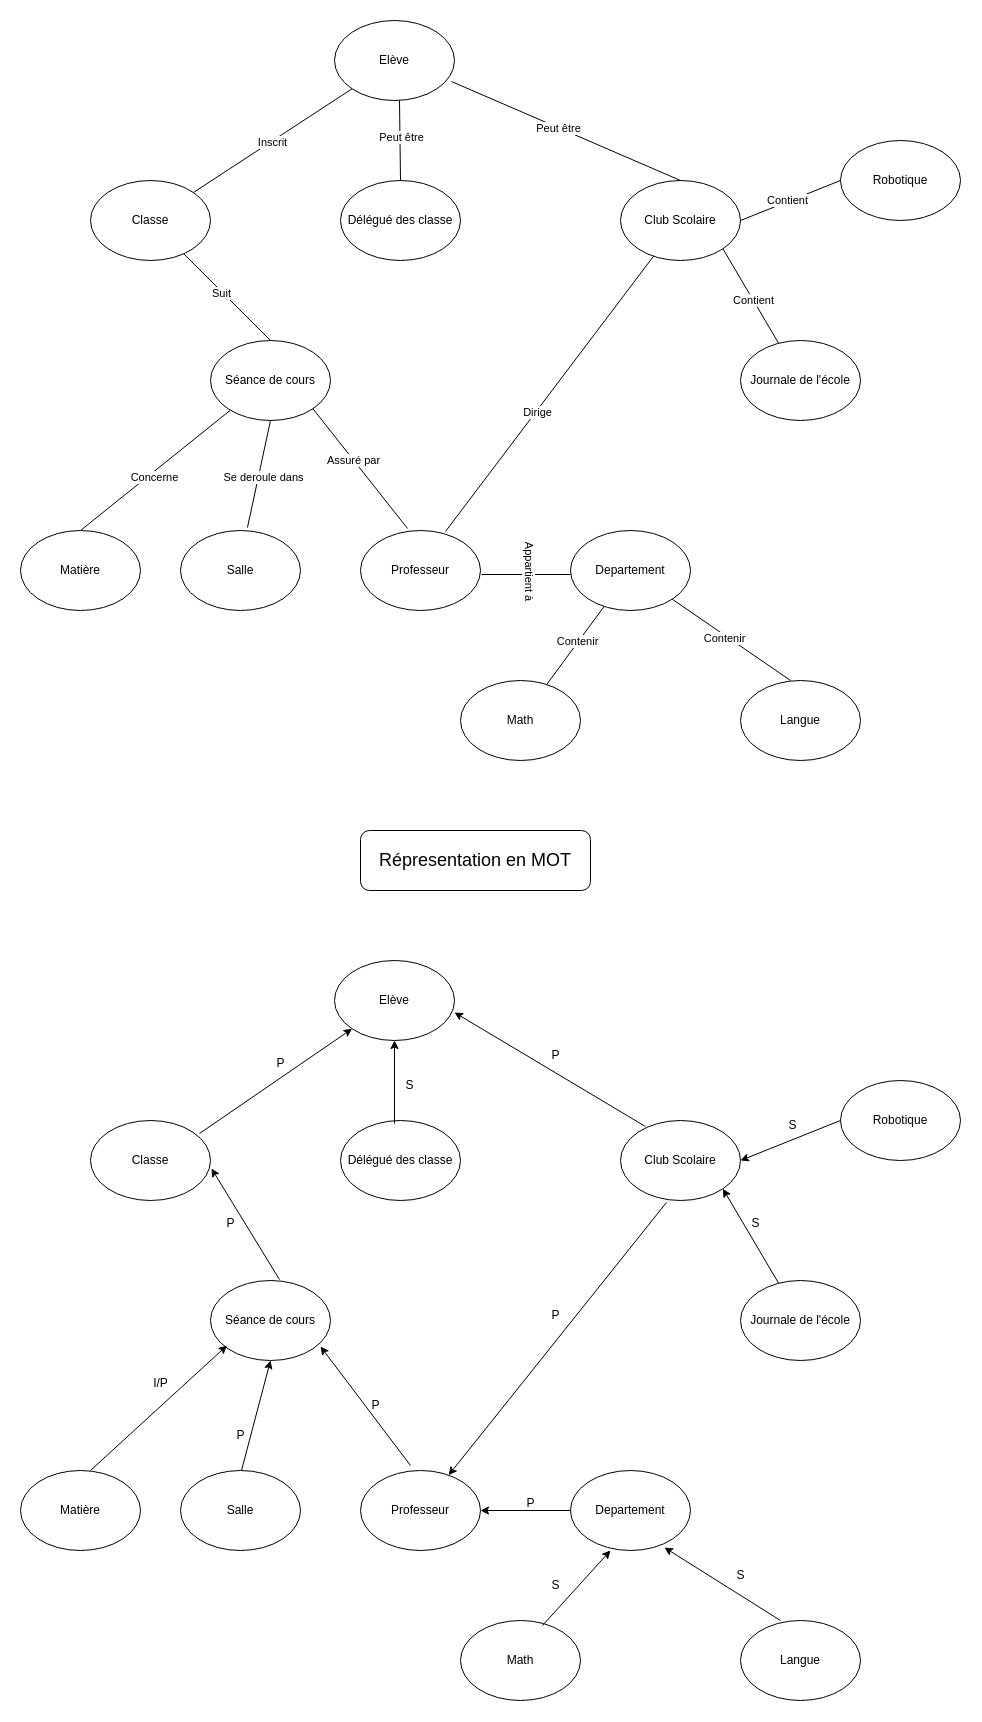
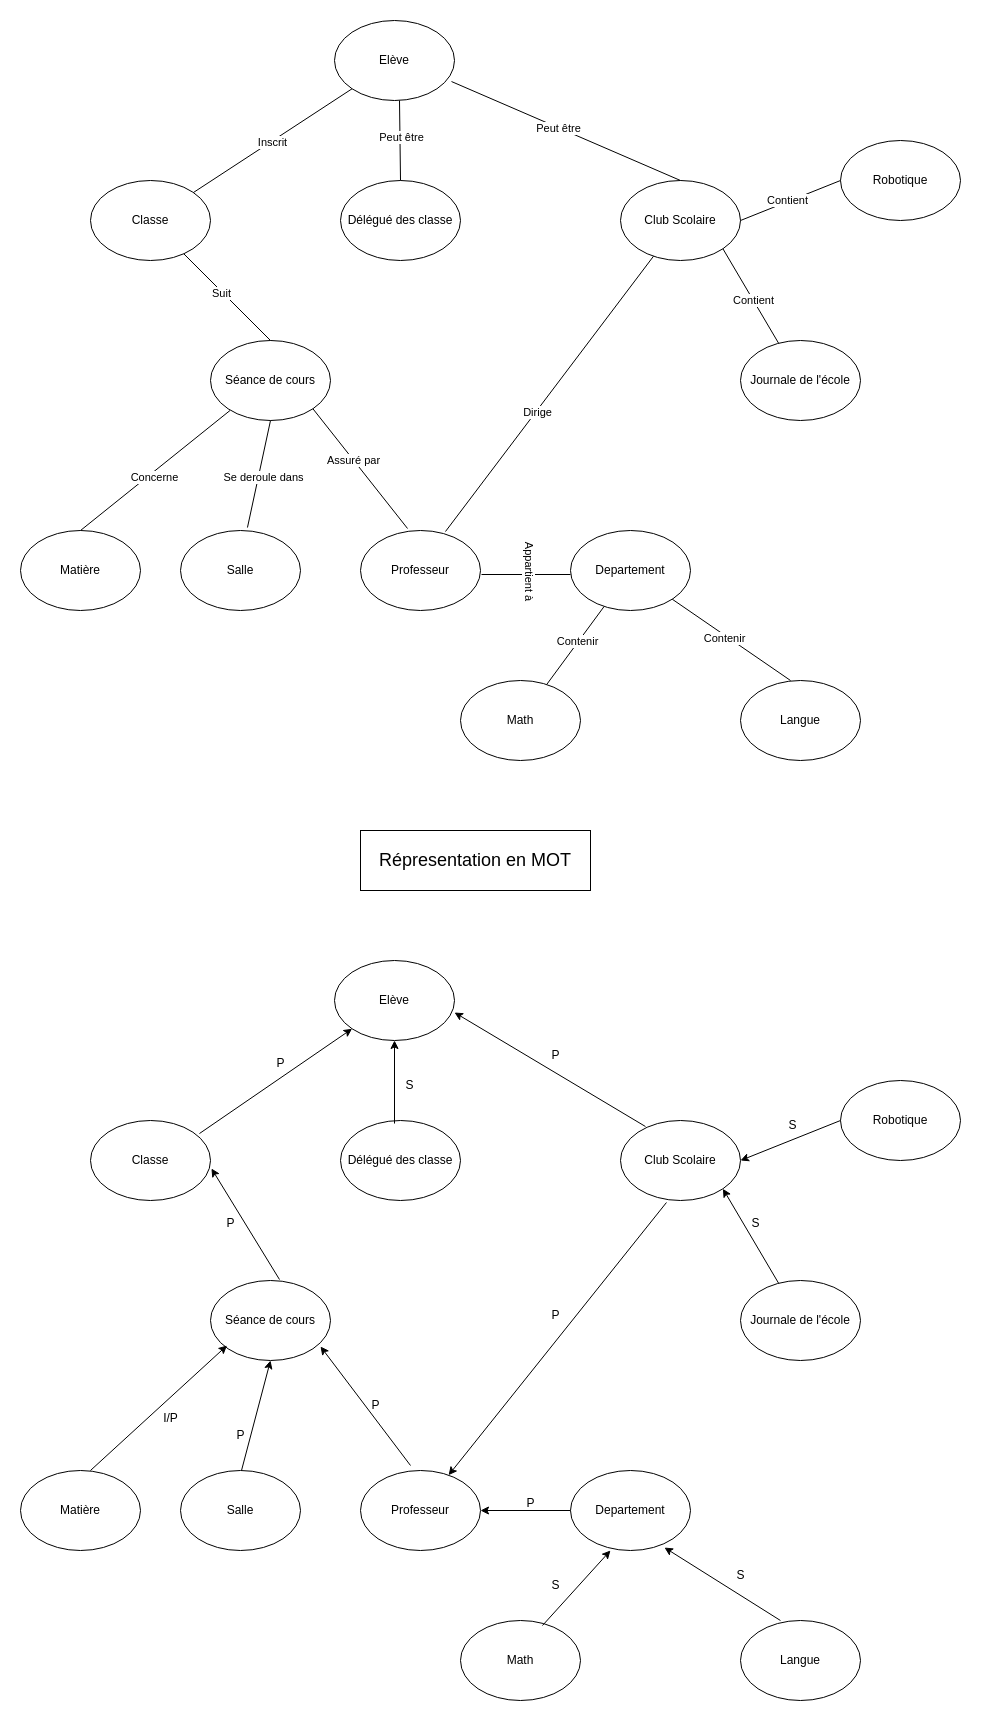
  <mxCell id="0" />
  <mxCell id="1" parent="0" />
  <mxCell id="2" value="Elève" style="ellipse;whiteSpace=wrap;html=1;" parent="1" vertex="1"><mxGeometry x="334" y="20" width="120" height="80" as="geometry" /></mxCell>
  <mxCell id="3" value="Classe" style="ellipse;whiteSpace=wrap;html=1;" parent="1" vertex="1"><mxGeometry x="90" y="180" width="120" height="80" as="geometry" /></mxCell>
  <mxCell id="4" value="Club Scolaire" style="ellipse;whiteSpace=wrap;html=1;" parent="1" vertex="1"><mxGeometry x="620" y="180" width="120" height="80" as="geometry" /></mxCell>
  <mxCell id="5" value="Délégué des classe" style="ellipse;whiteSpace=wrap;html=1;" parent="1" vertex="1"><mxGeometry x="340" y="180" width="120" height="80" as="geometry" /></mxCell>
  <mxCell id="6" value="Journale de l'école" style="ellipse;whiteSpace=wrap;html=1;" parent="1" vertex="1"><mxGeometry x="740" y="340" width="120" height="80" as="geometry" /></mxCell>
  <mxCell id="7" value="Séance de cours" style="ellipse;whiteSpace=wrap;html=1;" parent="1" vertex="1"><mxGeometry x="210" y="340" width="120" height="80" as="geometry" /></mxCell>
  <mxCell id="8" value="Matière" style="ellipse;whiteSpace=wrap;html=1;" parent="1" vertex="1"><mxGeometry x="20" y="530" width="120" height="80" as="geometry" /></mxCell>
  <mxCell id="9" value="Salle" style="ellipse;whiteSpace=wrap;html=1;" parent="1" vertex="1"><mxGeometry x="180" y="530" width="120" height="80" as="geometry" /></mxCell>
  <mxCell id="10" value="Professeur" style="ellipse;whiteSpace=wrap;html=1;" parent="1" vertex="1"><mxGeometry x="360" y="530" width="120" height="80" as="geometry" /></mxCell>
  <mxCell id="11" value="" style="endArrow=none;html=1;rounded=0;entryX=0;entryY=1;entryDx=0;entryDy=0;" parent="1" source="3" target="2" edge="1"><mxGeometry width="50" height="50" relative="1" as="geometry"><mxPoint x="260" y="170" as="sourcePoint" /><mxPoint x="310" y="120" as="targetPoint" /></mxGeometry></mxCell>
  <mxCell id="12" value="Inscrit" style="edgeLabel;html=1;align=center;verticalAlign=middle;resizable=0;points=[];" parent="11" vertex="1" connectable="0"><mxGeometry x="-0.022" y="-1" relative="1" as="geometry"><mxPoint as="offset" /></mxGeometry></mxCell>
  <mxCell id="13" value="" style="endArrow=none;html=1;rounded=0;entryX=0;entryY=1;entryDx=0;entryDy=0;exitX=0.5;exitY=0;exitDx=0;exitDy=0;" parent="1" source="5" edge="1"><mxGeometry width="50" height="50" relative="1" as="geometry"><mxPoint x="240" y="204" as="sourcePoint" /><mxPoint x="399" y="100" as="targetPoint" /></mxGeometry></mxCell>
  <mxCell id="14" value="Peut être" style="edgeLabel;html=1;align=center;verticalAlign=middle;resizable=0;points=[];" parent="13" vertex="1" connectable="0"><mxGeometry x="0.075" y="-1" relative="1" as="geometry"><mxPoint as="offset" /></mxGeometry></mxCell>
  <mxCell id="15" value="" style="endArrow=none;html=1;rounded=0;entryX=0.975;entryY=0.763;entryDx=0;entryDy=0;entryPerimeter=0;" parent="1" target="2" edge="1"><mxGeometry width="50" height="50" relative="1" as="geometry"><mxPoint x="680" y="180" as="sourcePoint" /><mxPoint x="839" y="76" as="targetPoint" /></mxGeometry></mxCell>
  <mxCell id="16" value="Peut être" style="edgeLabel;html=1;align=center;verticalAlign=middle;resizable=0;points=[];" parent="15" vertex="1" connectable="0"><mxGeometry x="0.066" relative="1" as="geometry"><mxPoint as="offset" /></mxGeometry></mxCell>
  <mxCell id="17" value="" style="endArrow=none;html=1;rounded=0;entryX=0.5;entryY=0;entryDx=0;entryDy=0;" parent="1" source="3" target="7" edge="1"><mxGeometry width="50" height="50" relative="1" as="geometry"><mxPoint x="223" y="222" as="sourcePoint" /><mxPoint x="382" y="118" as="targetPoint" /></mxGeometry></mxCell>
  <mxCell id="18" value="Suit" style="edgeLabel;html=1;align=center;verticalAlign=middle;resizable=0;points=[];" parent="17" vertex="1" connectable="0"><mxGeometry x="-0.13" y="-1" relative="1" as="geometry"><mxPoint y="1" as="offset" /></mxGeometry></mxCell>
  <mxCell id="19" value="" style="endArrow=none;html=1;rounded=0;entryX=0;entryY=1;entryDx=0;entryDy=0;exitX=0.5;exitY=0;exitDx=0;exitDy=0;" parent="1" source="8" edge="1"><mxGeometry width="50" height="50" relative="1" as="geometry"><mxPoint x="70.5" y="514" as="sourcePoint" /><mxPoint x="229.5" y="410" as="targetPoint" /></mxGeometry></mxCell>
  <mxCell id="20" value="Concerne" style="edgeLabel;html=1;align=center;verticalAlign=middle;resizable=0;points=[];" parent="19" vertex="1" connectable="0"><mxGeometry x="-0.053" y="-4" relative="1" as="geometry"><mxPoint as="offset" /></mxGeometry></mxCell>
  <mxCell id="21" value="" style="endArrow=none;html=1;rounded=0;entryX=0.5;entryY=1;entryDx=0;entryDy=0;exitX=0.558;exitY=-0.037;exitDx=0;exitDy=0;exitPerimeter=0;" parent="1" source="9" target="7" edge="1"><mxGeometry width="50" height="50" relative="1" as="geometry"><mxPoint x="210" y="514" as="sourcePoint" /><mxPoint x="369" y="410" as="targetPoint" /></mxGeometry></mxCell>
  <mxCell id="22" value="Se deroule dans" style="edgeLabel;html=1;align=center;verticalAlign=middle;resizable=0;points=[];" parent="21" vertex="1" connectable="0"><mxGeometry x="-0.031" y="-4" relative="1" as="geometry"><mxPoint as="offset" /></mxGeometry></mxCell>
  <mxCell id="23" value="" style="endArrow=none;html=1;rounded=0;entryX=0.392;entryY=-0.025;entryDx=0;entryDy=0;exitX=1;exitY=1;exitDx=0;exitDy=0;entryPerimeter=0;" parent="1" source="7" target="10" edge="1"><mxGeometry width="50" height="50" relative="1" as="geometry"><mxPoint x="340.5" y="484" as="sourcePoint" /><mxPoint x="499.5" y="380" as="targetPoint" /></mxGeometry></mxCell>
  <mxCell id="24" value="Assuré par" style="edgeLabel;html=1;align=center;verticalAlign=middle;resizable=0;points=[];" parent="23" vertex="1" connectable="0"><mxGeometry x="-0.149" relative="1" as="geometry"><mxPoint as="offset" /></mxGeometry></mxCell>
  <mxCell id="25" value="Departement" style="ellipse;whiteSpace=wrap;html=1;" parent="1" vertex="1"><mxGeometry x="570" y="530" width="120" height="80" as="geometry" /></mxCell>
  <mxCell id="26" value="Langue" style="ellipse;whiteSpace=wrap;html=1;" parent="1" vertex="1"><mxGeometry x="740" y="680" width="120" height="80" as="geometry" /></mxCell>
  <mxCell id="27" value="Math" style="ellipse;whiteSpace=wrap;html=1;" parent="1" vertex="1"><mxGeometry x="460" y="680" width="120" height="80" as="geometry" /></mxCell>
  <mxCell id="28" value="" style="endArrow=none;html=1;rounded=0;" parent="1" source="27" target="25" edge="1"><mxGeometry width="50" height="50" relative="1" as="geometry"><mxPoint x="250" y="750" as="sourcePoint" /><mxPoint x="374.143" y="735.795" as="targetPoint" /></mxGeometry></mxCell>
  <mxCell id="29" value="Contenir" style="edgeLabel;html=1;align=center;verticalAlign=middle;resizable=0;points=[];" parent="28" vertex="1" connectable="0"><mxGeometry x="0.091" y="1" relative="1" as="geometry"><mxPoint as="offset" /></mxGeometry></mxCell>
  <mxCell id="30" value="" style="endArrow=none;html=1;rounded=0;exitX=0.417;exitY=0;exitDx=0;exitDy=0;exitPerimeter=0;" parent="1" source="26" target="25" edge="1"><mxGeometry width="50" height="50" relative="1" as="geometry"><mxPoint x="600.5" y="760" as="sourcePoint" /><mxPoint x="480" y="720" as="targetPoint" /></mxGeometry></mxCell>
  <mxCell id="31" value="Contenir" style="edgeLabel;html=1;align=center;verticalAlign=middle;resizable=0;points=[];" parent="30" vertex="1" connectable="0"><mxGeometry x="0.109" y="3" relative="1" as="geometry"><mxPoint x="1" as="offset" /></mxGeometry></mxCell>
  <mxCell id="32" value="" style="endArrow=none;html=1;rounded=0;" parent="1" edge="1"><mxGeometry width="50" height="50" relative="1" as="geometry"><mxPoint x="481" y="574" as="sourcePoint" /><mxPoint x="570" y="574" as="targetPoint" /></mxGeometry></mxCell>
  <mxCell id="33" value="Appartient à" style="edgeLabel;html=1;align=center;verticalAlign=middle;resizable=0;points=[];rotation=90;" parent="32" vertex="1" connectable="0"><mxGeometry x="-0.258" y="-1" relative="1" as="geometry"><mxPoint x="16" y="-5" as="offset" /></mxGeometry></mxCell>
  <mxCell id="34" value="" style="endArrow=none;html=1;rounded=0;exitX=0.708;exitY=0.013;exitDx=0;exitDy=0;exitPerimeter=0;" parent="1" source="10" target="4" edge="1"><mxGeometry width="50" height="50" relative="1" as="geometry"><mxPoint x="440" y="534" as="sourcePoint" /><mxPoint x="599" y="430" as="targetPoint" /></mxGeometry></mxCell>
  <mxCell id="35" value="Dirige" style="edgeLabel;html=1;align=center;verticalAlign=middle;resizable=0;points=[];" parent="34" vertex="1" connectable="0"><mxGeometry x="-0.132" y="-1" relative="1" as="geometry"><mxPoint as="offset" /></mxGeometry></mxCell>
  <mxCell id="36" value="Robotique" style="ellipse;whiteSpace=wrap;html=1;" parent="1" vertex="1"><mxGeometry x="840" y="140" width="120" height="80" as="geometry" /></mxCell>
  <mxCell id="37" value="" style="endArrow=none;html=1;rounded=0;entryX=1;entryY=1;entryDx=0;entryDy=0;" parent="1" source="6" target="4" edge="1"><mxGeometry width="50" height="50" relative="1" as="geometry"><mxPoint x="600" y="374" as="sourcePoint" /><mxPoint x="759" y="270" as="targetPoint" /></mxGeometry></mxCell>
  <mxCell id="38" value="Contient" style="edgeLabel;html=1;align=center;verticalAlign=middle;resizable=0;points=[];" parent="37" vertex="1" connectable="0"><mxGeometry x="-0.096" relative="1" as="geometry"><mxPoint as="offset" /></mxGeometry></mxCell>
  <mxCell id="39" value="" style="endArrow=none;html=1;rounded=0;entryX=0;entryY=0.5;entryDx=0;entryDy=0;" parent="1" target="36" edge="1"><mxGeometry width="50" height="50" relative="1" as="geometry"><mxPoint x="740" y="220" as="sourcePoint" /><mxPoint x="899" y="116" as="targetPoint" /></mxGeometry></mxCell>
  <mxCell id="40" value="Contient" style="edgeLabel;html=1;align=center;verticalAlign=middle;resizable=0;points=[];" parent="39" vertex="1" connectable="0"><mxGeometry x="-0.045" y="2" relative="1" as="geometry"><mxPoint as="offset" /></mxGeometry></mxCell>
- <mxCell id="41" value="&lt;font style=&quot;font-size: 18px;&quot;&gt;Répresentation en MOT&lt;/font&gt;" style="rounded=1;whiteSpace=wrap;html=1;" parent="1" vertex="1"><mxGeometry x="360" y="830" width="230" height="60" as="geometry" /></mxCell>
+ <mxCell id="41" value="&lt;font style=&quot;font-size: 18px;&quot;&gt;Répresentation en MOT&lt;/font&gt;" style="whiteSpace=wrap;html=1;rounded=0;" parent="1" vertex="1"><mxGeometry x="360" y="830" width="230" height="60" as="geometry" /></mxCell>
  <mxCell id="42" value="Elève" style="ellipse;whiteSpace=wrap;html=1;" parent="1" vertex="1"><mxGeometry x="334" y="960" width="120" height="80" as="geometry" /></mxCell>
  <mxCell id="43" value="Classe" style="ellipse;whiteSpace=wrap;html=1;" parent="1" vertex="1"><mxGeometry x="90" y="1120" width="120" height="80" as="geometry" /></mxCell>
  <mxCell id="44" value="Club Scolaire" style="ellipse;whiteSpace=wrap;html=1;" parent="1" vertex="1"><mxGeometry x="620" y="1120" width="120" height="80" as="geometry" /></mxCell>
  <mxCell id="45" value="Délégué des classe" style="ellipse;whiteSpace=wrap;html=1;" parent="1" vertex="1"><mxGeometry x="340" y="1120" width="120" height="80" as="geometry" /></mxCell>
  <mxCell id="46" value="Journale de l'école" style="ellipse;whiteSpace=wrap;html=1;" parent="1" vertex="1"><mxGeometry x="740" y="1280" width="120" height="80" as="geometry" /></mxCell>
  <mxCell id="47" value="Séance de cours" style="ellipse;whiteSpace=wrap;html=1;" parent="1" vertex="1"><mxGeometry x="210" y="1280" width="120" height="80" as="geometry" /></mxCell>
  <mxCell id="48" value="Matière" style="ellipse;whiteSpace=wrap;html=1;" parent="1" vertex="1"><mxGeometry x="20" y="1470" width="120" height="80" as="geometry" /></mxCell>
  <mxCell id="49" value="Salle" style="ellipse;whiteSpace=wrap;html=1;" parent="1" vertex="1"><mxGeometry x="180" y="1470" width="120" height="80" as="geometry" /></mxCell>
  <mxCell id="50" value="Professeur" style="ellipse;whiteSpace=wrap;html=1;" parent="1" vertex="1"><mxGeometry x="360" y="1470" width="120" height="80" as="geometry" /></mxCell>
  <mxCell id="51" value="Departement" style="ellipse;whiteSpace=wrap;html=1;" parent="1" vertex="1"><mxGeometry x="570" y="1470" width="120" height="80" as="geometry" /></mxCell>
  <mxCell id="52" value="Langue" style="ellipse;whiteSpace=wrap;html=1;" parent="1" vertex="1"><mxGeometry x="740" y="1620" width="120" height="80" as="geometry" /></mxCell>
  <mxCell id="53" value="Math" style="ellipse;whiteSpace=wrap;html=1;" parent="1" vertex="1"><mxGeometry x="460" y="1620" width="120" height="80" as="geometry" /></mxCell>
  <mxCell id="54" value="Robotique" style="ellipse;whiteSpace=wrap;html=1;" parent="1" vertex="1"><mxGeometry x="840" y="1080" width="120" height="80" as="geometry" /></mxCell>
  <mxCell id="55" value="S" style="text;html=1;align=center;verticalAlign=middle;resizable=0;points=[];autosize=1;strokeColor=none;fillColor=none;" parent="1" vertex="1"><mxGeometry x="777" y="1110" width="30" height="30" as="geometry" /></mxCell>
  <mxCell id="56" value="S" style="text;html=1;align=center;verticalAlign=middle;resizable=0;points=[];autosize=1;strokeColor=none;fillColor=none;" parent="1" vertex="1"><mxGeometry x="725" y="1560" width="30" height="30" as="geometry" /></mxCell>
  <mxCell id="57" value="S" style="text;html=1;align=center;verticalAlign=middle;resizable=0;points=[];autosize=1;strokeColor=none;fillColor=none;" parent="1" vertex="1"><mxGeometry x="540" y="1570" width="30" height="30" as="geometry" /></mxCell>
  <mxCell id="58" value="S" style="text;html=1;align=center;verticalAlign=middle;resizable=0;points=[];autosize=1;strokeColor=none;fillColor=none;" parent="1" vertex="1"><mxGeometry x="740" y="1208" width="30" height="30" as="geometry" /></mxCell>
  <mxCell id="59" value="S" style="text;html=1;align=center;verticalAlign=middle;resizable=0;points=[];autosize=1;strokeColor=none;fillColor=none;" parent="1" vertex="1"><mxGeometry x="394" y="1070" width="30" height="30" as="geometry" /></mxCell>
  <mxCell id="60" value="P" style="text;html=1;align=center;verticalAlign=middle;resizable=0;points=[];autosize=1;strokeColor=none;fillColor=none;" parent="1" vertex="1"><mxGeometry x="540" y="1300" width="30" height="30" as="geometry" /></mxCell>
  <mxCell id="61" value="P" style="text;html=1;align=center;verticalAlign=middle;resizable=0;points=[];autosize=1;strokeColor=none;fillColor=none;" parent="1" vertex="1"><mxGeometry x="515" y="1488" width="30" height="30" as="geometry" /></mxCell>
- <mxCell id="62" value="I/P" style="text;html=1;align=center;verticalAlign=middle;resizable=0;points=[];autosize=1;strokeColor=none;fillColor=none;" parent="1" vertex="1"><mxGeometry x="140" y="1368" width="40" height="30" as="geometry" /></mxCell>
+ <mxCell id="62" value="I/P" style="text;html=1;align=center;verticalAlign=middle;resizable=0;points=[];autosize=1;strokeColor=none;fillColor=none;" parent="1" vertex="1"><mxGeometry x="150" y="1403" width="40" height="30" as="geometry" /></mxCell>
  <mxCell id="63" value="P" style="text;html=1;align=center;verticalAlign=middle;resizable=0;points=[];autosize=1;strokeColor=none;fillColor=none;" parent="1" vertex="1"><mxGeometry x="225" y="1420" width="30" height="30" as="geometry" /></mxCell>
  <mxCell id="64" value="P" style="text;html=1;align=center;verticalAlign=middle;resizable=0;points=[];autosize=1;strokeColor=none;fillColor=none;" parent="1" vertex="1"><mxGeometry x="215" y="1208" width="30" height="30" as="geometry" /></mxCell>
  <mxCell id="65" value="P" style="text;html=1;align=center;verticalAlign=middle;resizable=0;points=[];autosize=1;strokeColor=none;fillColor=none;" parent="1" vertex="1"><mxGeometry x="265" y="1048" width="30" height="30" as="geometry" /></mxCell>
  <mxCell id="66" value="P" style="text;html=1;align=center;verticalAlign=middle;resizable=0;points=[];autosize=1;strokeColor=none;fillColor=none;" parent="1" vertex="1"><mxGeometry x="540" y="1040" width="30" height="30" as="geometry" /></mxCell>
  <mxCell id="67" value="" style="endArrow=classic;html=1;rounded=0;entryX=0;entryY=1;entryDx=0;entryDy=0;exitX=0.908;exitY=0.163;exitDx=0;exitDy=0;exitPerimeter=0;" parent="1" source="43" target="42" edge="1"><mxGeometry width="50" height="50" relative="1" as="geometry"><mxPoint x="280" y="1120" as="sourcePoint" /><mxPoint x="330" y="1070" as="targetPoint" /></mxGeometry></mxCell>
  <mxCell id="68" value="" style="endArrow=classic;html=1;rounded=0;entryX=1;entryY=0.65;entryDx=0;entryDy=0;exitX=0.208;exitY=0.075;exitDx=0;exitDy=0;exitPerimeter=0;entryPerimeter=0;" parent="1" source="44" target="42" edge="1"><mxGeometry width="50" height="50" relative="1" as="geometry"><mxPoint x="437" y="1115.5" as="sourcePoint" /><mxPoint x="590" y="1010.5" as="targetPoint" /></mxGeometry></mxCell>
  <mxCell id="69" value="" style="endArrow=classic;html=1;rounded=0;entryX=0.5;entryY=1;entryDx=0;entryDy=0;exitX=0.45;exitY=0.038;exitDx=0;exitDy=0;exitPerimeter=0;" parent="1" source="45" target="42" edge="1"><mxGeometry width="50" height="50" relative="1" as="geometry"><mxPoint x="219" y="1153" as="sourcePoint" /><mxPoint x="372" y="1048" as="targetPoint" /></mxGeometry></mxCell>
  <mxCell id="70" value="" style="endArrow=classic;html=1;rounded=0;entryX=1.008;entryY=0.6;entryDx=0;entryDy=0;exitX=0.575;exitY=-0.012;exitDx=0;exitDy=0;exitPerimeter=0;entryPerimeter=0;" parent="1" source="47" target="43" edge="1"><mxGeometry width="50" height="50" relative="1" as="geometry"><mxPoint x="229" y="1163" as="sourcePoint" /><mxPoint x="382" y="1058" as="targetPoint" /></mxGeometry></mxCell>
  <mxCell id="71" value="" style="endArrow=classic;html=1;rounded=0;entryX=1;entryY=0.5;entryDx=0;entryDy=0;exitX=0;exitY=0.5;exitDx=0;exitDy=0;" parent="1" source="54" target="44" edge="1"><mxGeometry width="50" height="50" relative="1" as="geometry"><mxPoint x="790" y="1100" as="sourcePoint" /><mxPoint x="943" y="995" as="targetPoint" /></mxGeometry></mxCell>
  <mxCell id="72" value="" style="endArrow=classic;html=1;rounded=0;entryX=1;entryY=1;entryDx=0;entryDy=0;" parent="1" source="46" target="44" edge="1"><mxGeometry width="50" height="50" relative="1" as="geometry"><mxPoint x="572" y="1325" as="sourcePoint" /><mxPoint x="725" y="1220" as="targetPoint" /></mxGeometry></mxCell>
  <mxCell id="73" value="" style="endArrow=classic;html=1;rounded=0;entryX=0.333;entryY=1;entryDx=0;entryDy=0;exitX=0.683;exitY=0.063;exitDx=0;exitDy=0;exitPerimeter=0;entryPerimeter=0;" parent="1" source="53" target="51" edge="1"><mxGeometry width="50" height="50" relative="1" as="geometry"><mxPoint x="540" y="1623" as="sourcePoint" /><mxPoint x="693" y="1518" as="targetPoint" /></mxGeometry></mxCell>
  <mxCell id="74" value="" style="endArrow=classic;html=1;rounded=0;entryX=0.783;entryY=0.963;entryDx=0;entryDy=0;exitX=0.333;exitY=0;exitDx=0;exitDy=0;exitPerimeter=0;entryPerimeter=0;" parent="1" source="52" target="51" edge="1"><mxGeometry width="50" height="50" relative="1" as="geometry"><mxPoint x="800" y="1600" as="sourcePoint" /><mxPoint x="953" y="1495" as="targetPoint" /></mxGeometry></mxCell>
  <mxCell id="75" value="" style="endArrow=classic;html=1;rounded=0;entryX=0;entryY=1;entryDx=0;entryDy=0;exitX=0.583;exitY=0;exitDx=0;exitDy=0;exitPerimeter=0;" parent="1" source="48" edge="1"><mxGeometry width="50" height="50" relative="1" as="geometry"><mxPoint x="73.5" y="1450" as="sourcePoint" /><mxPoint x="226.5" y="1345" as="targetPoint" /></mxGeometry></mxCell>
  <mxCell id="76" value="" style="endArrow=classic;html=1;rounded=0;entryX=0.5;entryY=1;entryDx=0;entryDy=0;exitX=0.908;exitY=0.163;exitDx=0;exitDy=0;exitPerimeter=0;" parent="1" target="47" edge="1"><mxGeometry width="50" height="50" relative="1" as="geometry"><mxPoint x="241" y="1470" as="sourcePoint" /><mxPoint x="394" y="1365" as="targetPoint" /></mxGeometry></mxCell>
  <mxCell id="77" value="" style="endArrow=classic;html=1;rounded=0;entryX=0.917;entryY=0.825;entryDx=0;entryDy=0;entryPerimeter=0;" parent="1" target="47" edge="1"><mxGeometry width="50" height="50" relative="1" as="geometry"><mxPoint x="410" y="1465" as="sourcePoint" /><mxPoint x="533" y="1360" as="targetPoint" /></mxGeometry></mxCell>
  <mxCell id="78" value="" style="endArrow=classic;html=1;rounded=0;exitX=0.383;exitY=1.025;exitDx=0;exitDy=0;exitPerimeter=0;" parent="1" source="44" target="50" edge="1"><mxGeometry width="50" height="50" relative="1" as="geometry"><mxPoint x="478.5" y="1330" as="sourcePoint" /><mxPoint x="631.5" y="1225" as="targetPoint" /></mxGeometry></mxCell>
  <mxCell id="79" value="" style="endArrow=classic;html=1;rounded=0;entryX=1;entryY=0.5;entryDx=0;entryDy=0;" parent="1" target="50" edge="1"><mxGeometry width="50" height="50" relative="1" as="geometry"><mxPoint x="570" y="1510" as="sourcePoint" /><mxPoint x="693" y="1350" as="targetPoint" /></mxGeometry></mxCell>
  <mxCell id="80" value="P" style="text;html=1;align=center;verticalAlign=middle;resizable=0;points=[];autosize=1;strokeColor=none;fillColor=none;" vertex="1" parent="1"><mxGeometry x="360" y="1390" width="30" height="30" as="geometry" /></mxCell>
